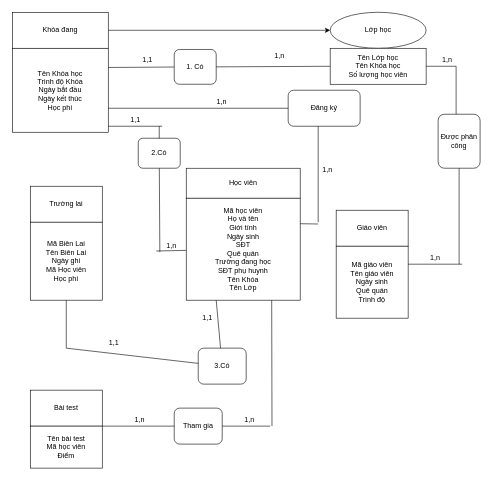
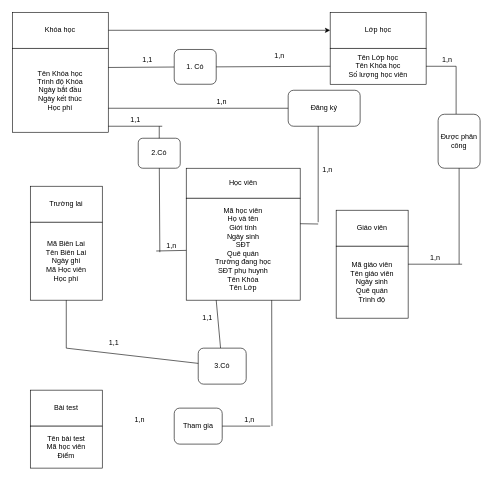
  <mxCell id="0" />
  <mxCell id="1" parent="0" />
  <mxCell id="2" value="Học viên" style="rounded=0;whiteSpace=wrap;html=1;" vertex="1" parent="1"><mxGeometry x="310" y="280" width="190" height="50" as="geometry" /></mxCell>
  <mxCell id="3" value="Mã học viên&lt;br&gt;Họ và tên&lt;br&gt;Giới tính&lt;br&gt;Ngày sinh&lt;br&gt;SĐT&lt;br&gt;Quê quán&lt;br&gt;Trường đang học&lt;br&gt;SĐT phụ huynh&lt;br&gt;Tên Khóa&lt;br&gt;Tên Lớp" style="rounded=0;whiteSpace=wrap;html=1;" vertex="1" parent="1"><mxGeometry x="310" y="330" width="190" height="170" as="geometry" /></mxCell>
  <mxCell id="4" value="" style="edgeStyle=orthogonalEdgeStyle;rounded=0;orthogonalLoop=1;jettySize=auto;html=1;" edge="1" parent="1" source="5" target="6"><mxGeometry relative="1" as="geometry" /></mxCell>
- <mxCell id="5" value="Khóa đang" style="rounded=0;whiteSpace=wrap;html=1;" vertex="1" parent="1"><mxGeometry x="20" y="20" width="160" height="60" as="geometry" /></mxCell>
- <mxCell id="6" value="Lớp học" style="ellipse;whiteSpace=wrap;html=1;" vertex="1" parent="1"><mxGeometry x="550" y="20" width="160" height="60" as="geometry" /></mxCell>
+ <mxCell id="5" value="Khóa học" style="rounded=0;whiteSpace=wrap;html=1;" vertex="1" parent="1"><mxGeometry x="20" y="20" width="160" height="60" as="geometry" /></mxCell>
+ <mxCell id="6" value="Lớp học" style="rounded=0;whiteSpace=wrap;html=1;" vertex="1" parent="1"><mxGeometry x="550" y="20" width="160" height="60" as="geometry" /></mxCell>
  <mxCell id="7" value="Tên Khóa học&lt;br&gt;Trình độ Khóa&lt;br&gt;Ngày bắt đầu&lt;br&gt;Ngày kết thúc&lt;br&gt;Học phí" style="rounded=0;whiteSpace=wrap;html=1;" vertex="1" parent="1"><mxGeometry x="20" y="80" width="160" height="140" as="geometry" /></mxCell>
  <mxCell id="8" value="Tên Lớp học&lt;br&gt;Tên Khóa học&lt;br&gt;Số lượng học viên" style="rounded=0;whiteSpace=wrap;html=1;" vertex="1" parent="1"><mxGeometry x="550" y="80" width="160" height="60" as="geometry" /></mxCell>
  <mxCell id="9" value="Trường lai" style="rounded=0;whiteSpace=wrap;html=1;" vertex="1" parent="1"><mxGeometry x="50" y="310" width="120" height="60" as="geometry" /></mxCell>
  <mxCell id="10" value="Mã Biên Lai&lt;br&gt;Tên Biên Lai&lt;br&gt;Ngày ghi&lt;br&gt;Mã Học viên&lt;br&gt;Học phí" style="rounded=0;whiteSpace=wrap;html=1;" vertex="1" parent="1"><mxGeometry x="50" y="370" width="120" height="130" as="geometry" /></mxCell>
  <mxCell id="11" value="Bài test" style="rounded=0;whiteSpace=wrap;html=1;" vertex="1" parent="1"><mxGeometry x="50" y="650" width="120" height="60" as="geometry" /></mxCell>
  <mxCell id="12" value="Tên bài test&lt;br&gt;Mã học viên&lt;br&gt;Điểm" style="rounded=0;whiteSpace=wrap;html=1;" vertex="1" parent="1"><mxGeometry x="50" y="710" width="120" height="70" as="geometry" /></mxCell>
  <mxCell id="13" value="Giáo viên" style="rounded=0;whiteSpace=wrap;html=1;" vertex="1" parent="1"><mxGeometry x="560" y="350" width="120" height="60" as="geometry" /></mxCell>
  <mxCell id="14" value="Mã giáo viên&lt;br&gt;Tên giáo viên&lt;br&gt;Ngày sinh&lt;br&gt;Quê quán&lt;br&gt;Trình độ" style="rounded=0;whiteSpace=wrap;html=1;" vertex="1" parent="1"><mxGeometry x="560" y="410" width="120" height="120" as="geometry" /></mxCell>
  <mxCell id="15" value="1,n" style="text;html=1;align=center;verticalAlign=middle;resizable=0;points=[];autosize=1;" vertex="1" parent="1"><mxGeometry x="270" y="400" width="30" height="20" as="geometry" /></mxCell>
  <mxCell id="16" value="2.Có" style="rounded=1;whiteSpace=wrap;html=1;" vertex="1" parent="1"><mxGeometry x="230" y="230" width="70" height="50" as="geometry" /></mxCell>
  <mxCell id="17" value="" style="endArrow=none;html=1;" edge="1" parent="1" target="16"><mxGeometry width="50" height="50" relative="1" as="geometry"><mxPoint x="266" y="420" as="sourcePoint" /><mxPoint x="270" y="150" as="targetPoint" /></mxGeometry></mxCell>
  <mxCell id="18" value="" style="endArrow=none;html=1;" edge="1" parent="1" target="3"><mxGeometry width="50" height="50" relative="1" as="geometry"><mxPoint x="260" y="418" as="sourcePoint" /><mxPoint x="410" y="350" as="targetPoint" /></mxGeometry></mxCell>
  <mxCell id="19" value="1,1" style="text;html=1;align=center;verticalAlign=middle;resizable=0;points=[];autosize=1;" vertex="1" parent="1"><mxGeometry x="210" y="190" width="30" height="20" as="geometry" /></mxCell>
  <mxCell id="20" value="" style="endArrow=none;html=1;" edge="1" parent="1"><mxGeometry width="50" height="50" relative="1" as="geometry"><mxPoint x="180" y="210" as="sourcePoint" /><mxPoint x="270" y="210" as="targetPoint" /></mxGeometry></mxCell>
  <mxCell id="21" value="" style="endArrow=none;html=1;" edge="1" parent="1" target="22"><mxGeometry width="50" height="50" relative="1" as="geometry"><mxPoint x="180" y="112" as="sourcePoint" /><mxPoint x="350" y="112" as="targetPoint" /></mxGeometry></mxCell>
  <mxCell id="22" value="1. Có" style="rounded=1;whiteSpace=wrap;html=1;" vertex="1" parent="1"><mxGeometry x="290" y="82" width="70" height="58" as="geometry" /></mxCell>
  <mxCell id="23" value="" style="endArrow=none;html=1;exitX=1;exitY=0.5;exitDx=0;exitDy=0;entryX=0;entryY=0.5;entryDx=0;entryDy=0;" edge="1" parent="1" source="22" target="8"><mxGeometry width="50" height="50" relative="1" as="geometry"><mxPoint x="360" y="400" as="sourcePoint" /><mxPoint x="410" y="350" as="targetPoint" /></mxGeometry></mxCell>
  <mxCell id="24" value="1,n" style="text;html=1;align=center;verticalAlign=middle;resizable=0;points=[];autosize=1;" vertex="1" parent="1"><mxGeometry x="450" y="82" width="30" height="20" as="geometry" /></mxCell>
  <mxCell id="25" value="1,1" style="text;html=1;align=center;verticalAlign=middle;resizable=0;points=[];autosize=1;" vertex="1" parent="1"><mxGeometry x="230" y="90" width="30" height="20" as="geometry" /></mxCell>
  <mxCell id="26" value="" style="endArrow=none;html=1;exitX=0.5;exitY=0;exitDx=0;exitDy=0;" edge="1" parent="1" source="16"><mxGeometry width="50" height="50" relative="1" as="geometry"><mxPoint x="360" y="400" as="sourcePoint" /><mxPoint x="265" y="210" as="targetPoint" /></mxGeometry></mxCell>
  <mxCell id="27" value="" style="endArrow=none;html=1;entryX=1;entryY=0.5;entryDx=0;entryDy=0;" edge="1" parent="1" target="8"><mxGeometry width="50" height="50" relative="1" as="geometry"><mxPoint x="760" y="110" as="sourcePoint" /><mxPoint x="410" y="350" as="targetPoint" /></mxGeometry></mxCell>
  <mxCell id="28" value="" style="endArrow=none;html=1;" edge="1" parent="1"><mxGeometry width="50" height="50" relative="1" as="geometry"><mxPoint x="760" y="110" as="sourcePoint" /><mxPoint x="760" y="190" as="targetPoint" /><Array as="points"><mxPoint x="760" y="190" /></Array></mxGeometry></mxCell>
  <mxCell id="29" value="Được phân công" style="rounded=1;whiteSpace=wrap;html=1;" vertex="1" parent="1"><mxGeometry x="730" y="190" width="70" height="90" as="geometry" /></mxCell>
  <mxCell id="30" value="" style="endArrow=none;html=1;entryX=0.5;entryY=1;entryDx=0;entryDy=0;" edge="1" parent="1" target="29"><mxGeometry width="50" height="50" relative="1" as="geometry"><mxPoint x="765" y="440" as="sourcePoint" /><mxPoint x="410" y="350" as="targetPoint" /></mxGeometry></mxCell>
  <mxCell id="31" value="1,n" style="text;html=1;align=center;verticalAlign=middle;resizable=0;points=[];autosize=1;" vertex="1" parent="1"><mxGeometry x="730" y="90" width="30" height="20" as="geometry" /></mxCell>
  <mxCell id="32" value="" style="endArrow=none;html=1;entryX=1;entryY=0.25;entryDx=0;entryDy=0;" edge="1" parent="1" target="14"><mxGeometry width="50" height="50" relative="1" as="geometry"><mxPoint x="770" y="440" as="sourcePoint" /><mxPoint x="410" y="350" as="targetPoint" /></mxGeometry></mxCell>
  <mxCell id="33" value="1,n" style="text;html=1;align=center;verticalAlign=middle;resizable=0;points=[];autosize=1;" vertex="1" parent="1"><mxGeometry x="710" y="420" width="30" height="20" as="geometry" /></mxCell>
  <mxCell id="34" value="Đăng ký" style="rounded=1;whiteSpace=wrap;html=1;" vertex="1" parent="1"><mxGeometry x="480" y="150" width="120" height="60" as="geometry" /></mxCell>
  <mxCell id="35" value="" style="endArrow=none;html=1;exitX=1;exitY=0.25;exitDx=0;exitDy=0;" edge="1" parent="1" source="3"><mxGeometry width="50" height="50" relative="1" as="geometry"><mxPoint x="360" y="400" as="sourcePoint" /><mxPoint x="530" y="373" as="targetPoint" /></mxGeometry></mxCell>
  <mxCell id="36" value="" style="endArrow=none;html=1;entryX=0.417;entryY=1;entryDx=0;entryDy=0;entryPerimeter=0;" edge="1" parent="1" target="34"><mxGeometry width="50" height="50" relative="1" as="geometry"><mxPoint x="530" y="370" as="sourcePoint" /><mxPoint x="410" y="350" as="targetPoint" /></mxGeometry></mxCell>
  <mxCell id="37" value="1,n" style="text;html=1;align=center;verticalAlign=middle;resizable=0;points=[];autosize=1;" vertex="1" parent="1"><mxGeometry x="530" y="273" width="30" height="20" as="geometry" /></mxCell>
  <mxCell id="38" value="" style="endArrow=none;html=1;entryX=0;entryY=0.5;entryDx=0;entryDy=0;" edge="1" parent="1" target="34"><mxGeometry width="50" height="50" relative="1" as="geometry"><mxPoint x="180" y="180" as="sourcePoint" /><mxPoint x="410" y="350" as="targetPoint" /></mxGeometry></mxCell>
  <mxCell id="39" value="1,n" style="text;html=1;align=center;verticalAlign=middle;resizable=0;points=[];autosize=1;" vertex="1" parent="1"><mxGeometry x="354" y="160" width="30" height="20" as="geometry" /></mxCell>
  <mxCell id="40" value="" style="endArrow=none;html=1;" edge="1" parent="1" target="41"><mxGeometry width="50" height="50" relative="1" as="geometry"><mxPoint x="360" y="500" as="sourcePoint" /><mxPoint x="360" y="580" as="targetPoint" /></mxGeometry></mxCell>
  <mxCell id="41" value="3.Có" style="rounded=1;whiteSpace=wrap;html=1;" vertex="1" parent="1"><mxGeometry x="330" y="580" width="80" height="60" as="geometry" /></mxCell>
  <mxCell id="42" value="" style="endArrow=none;html=1;exitX=0.5;exitY=1;exitDx=0;exitDy=0;" edge="1" parent="1" source="10"><mxGeometry width="50" height="50" relative="1" as="geometry"><mxPoint x="360" y="500" as="sourcePoint" /><mxPoint x="110" y="580" as="targetPoint" /></mxGeometry></mxCell>
  <mxCell id="43" value="" style="endArrow=none;html=1;" edge="1" parent="1" target="41"><mxGeometry width="50" height="50" relative="1" as="geometry"><mxPoint x="110" y="580" as="sourcePoint" /><mxPoint x="410" y="450" as="targetPoint" /></mxGeometry></mxCell>
  <mxCell id="44" value="1,1" style="text;html=1;align=center;verticalAlign=middle;resizable=0;points=[];autosize=1;" vertex="1" parent="1"><mxGeometry x="174" y="561" width="30" height="20" as="geometry" /></mxCell>
  <mxCell id="45" value="1,1" style="text;html=1;align=center;verticalAlign=middle;resizable=0;points=[];autosize=1;" vertex="1" parent="1"><mxGeometry x="330" y="520" width="30" height="20" as="geometry" /></mxCell>
  <mxCell id="46" value="Tham gia" style="rounded=1;whiteSpace=wrap;html=1;" vertex="1" parent="1"><mxGeometry x="290" y="680" width="80" height="60" as="geometry" /></mxCell>
  <mxCell id="47" value="" style="endArrow=none;html=1;exitX=1;exitY=0.5;exitDx=0;exitDy=0;" edge="1" parent="1" source="46"><mxGeometry width="50" height="50" relative="1" as="geometry"><mxPoint x="380" y="710" as="sourcePoint" /><mxPoint x="450" y="710" as="targetPoint" /></mxGeometry></mxCell>
  <mxCell id="48" value="1,n" style="text;html=1;align=center;verticalAlign=middle;resizable=0;points=[];autosize=1;" vertex="1" parent="1"><mxGeometry x="400" y="690" width="30" height="20" as="geometry" /></mxCell>
- <mxCell id="49" value="" style="endArrow=none;html=1;exitX=0;exitY=0.5;exitDx=0;exitDy=0;entryX=1;entryY=0;entryDx=0;entryDy=0;" edge="1" parent="1" source="46" target="12"><mxGeometry width="50" height="50" relative="1" as="geometry"><mxPoint x="360" y="600" as="sourcePoint" /><mxPoint x="410" y="550" as="targetPoint" /></mxGeometry></mxCell>
  <mxCell id="50" value="1,n" style="text;html=1;align=center;verticalAlign=middle;resizable=0;points=[];autosize=1;" vertex="1" parent="1"><mxGeometry x="217" y="690" width="30" height="20" as="geometry" /></mxCell>
  <mxCell id="51" value="" style="endArrow=none;html=1;entryX=0.75;entryY=1;entryDx=0;entryDy=0;" edge="1" parent="1" target="3"><mxGeometry width="50" height="50" relative="1" as="geometry"><mxPoint x="453" y="710" as="sourcePoint" /><mxPoint x="410" y="550" as="targetPoint" /></mxGeometry></mxCell>
